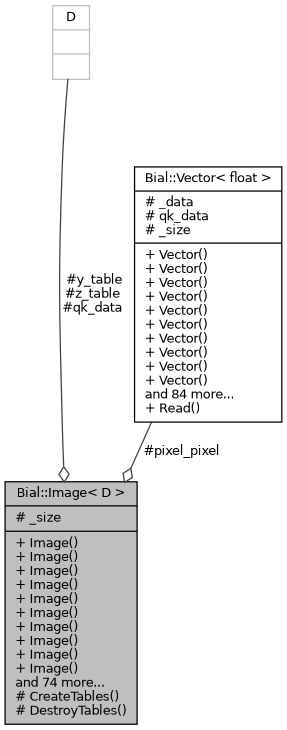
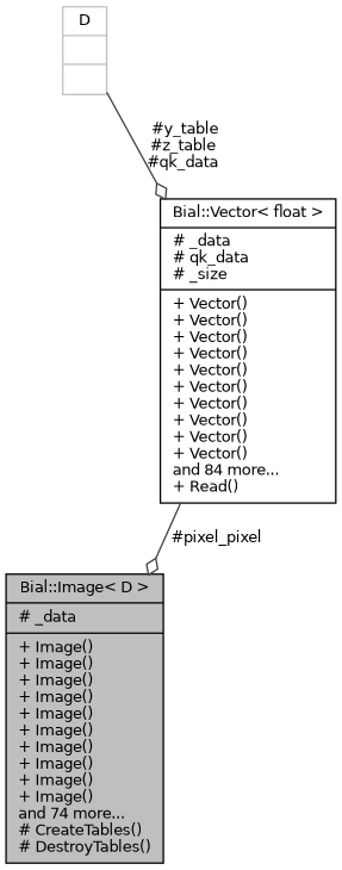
  digraph {
    node [color=black fillcolor=white fontname=Helvetica fontsize=10 shape=record style=filled]
    edge [arrowhead=odiamond color=grey25 fontname=Helvetica fontsize=10 labelfontname=Helvetica labelfontsize=10 style=solid]
-   n1 [fillcolor=grey75 fontcolor=black height=0.2 label="{Bial::Image\< D \>\n|# _size\l|+ Image()\l+ Image()\l+ Image()\l+ Image()\l+ Image()\l+ Image()\l+ Image()\l+ Image()\l+ Image()\l+ Image()\land 74 more...\l# CreateTables()\l# DestroyTables()\l}" width=0.4]
+   n1 [fillcolor=grey75 fontcolor=black height=0.2 label="{Bial::Image\< D \>\n|# _data\l|+ Image()\l+ Image()\l+ Image()\l+ Image()\l+ Image()\l+ Image()\l+ Image()\l+ Image()\l+ Image()\l+ Image()\land 74 more...\l# CreateTables()\l# DestroyTables()\l}" width=0.4]
    n2 [color=grey75 height=0.2 label="{D\n||}" width=0.4]
    n3 [height=0.2 label="{Bial::Vector\< float \>\n|# _data\l# qk_data\l# _size\l|+ Vector()\l+ Vector()\l+ Vector()\l+ Vector()\l+ Vector()\l+ Vector()\l+ Vector()\l+ Vector()\l+ Vector()\l+ Vector()\land 84 more...\l+ Read()\l}" width=0.4]
-   n2 -> n1 [label=" #y_table\n#z_table\n#qk_data"]
+   n2 -> n3 [label=" #y_table\n#z_table\n#qk_data"]
    n3 -> n1 [label=" #pixel_pixel"]
  }
